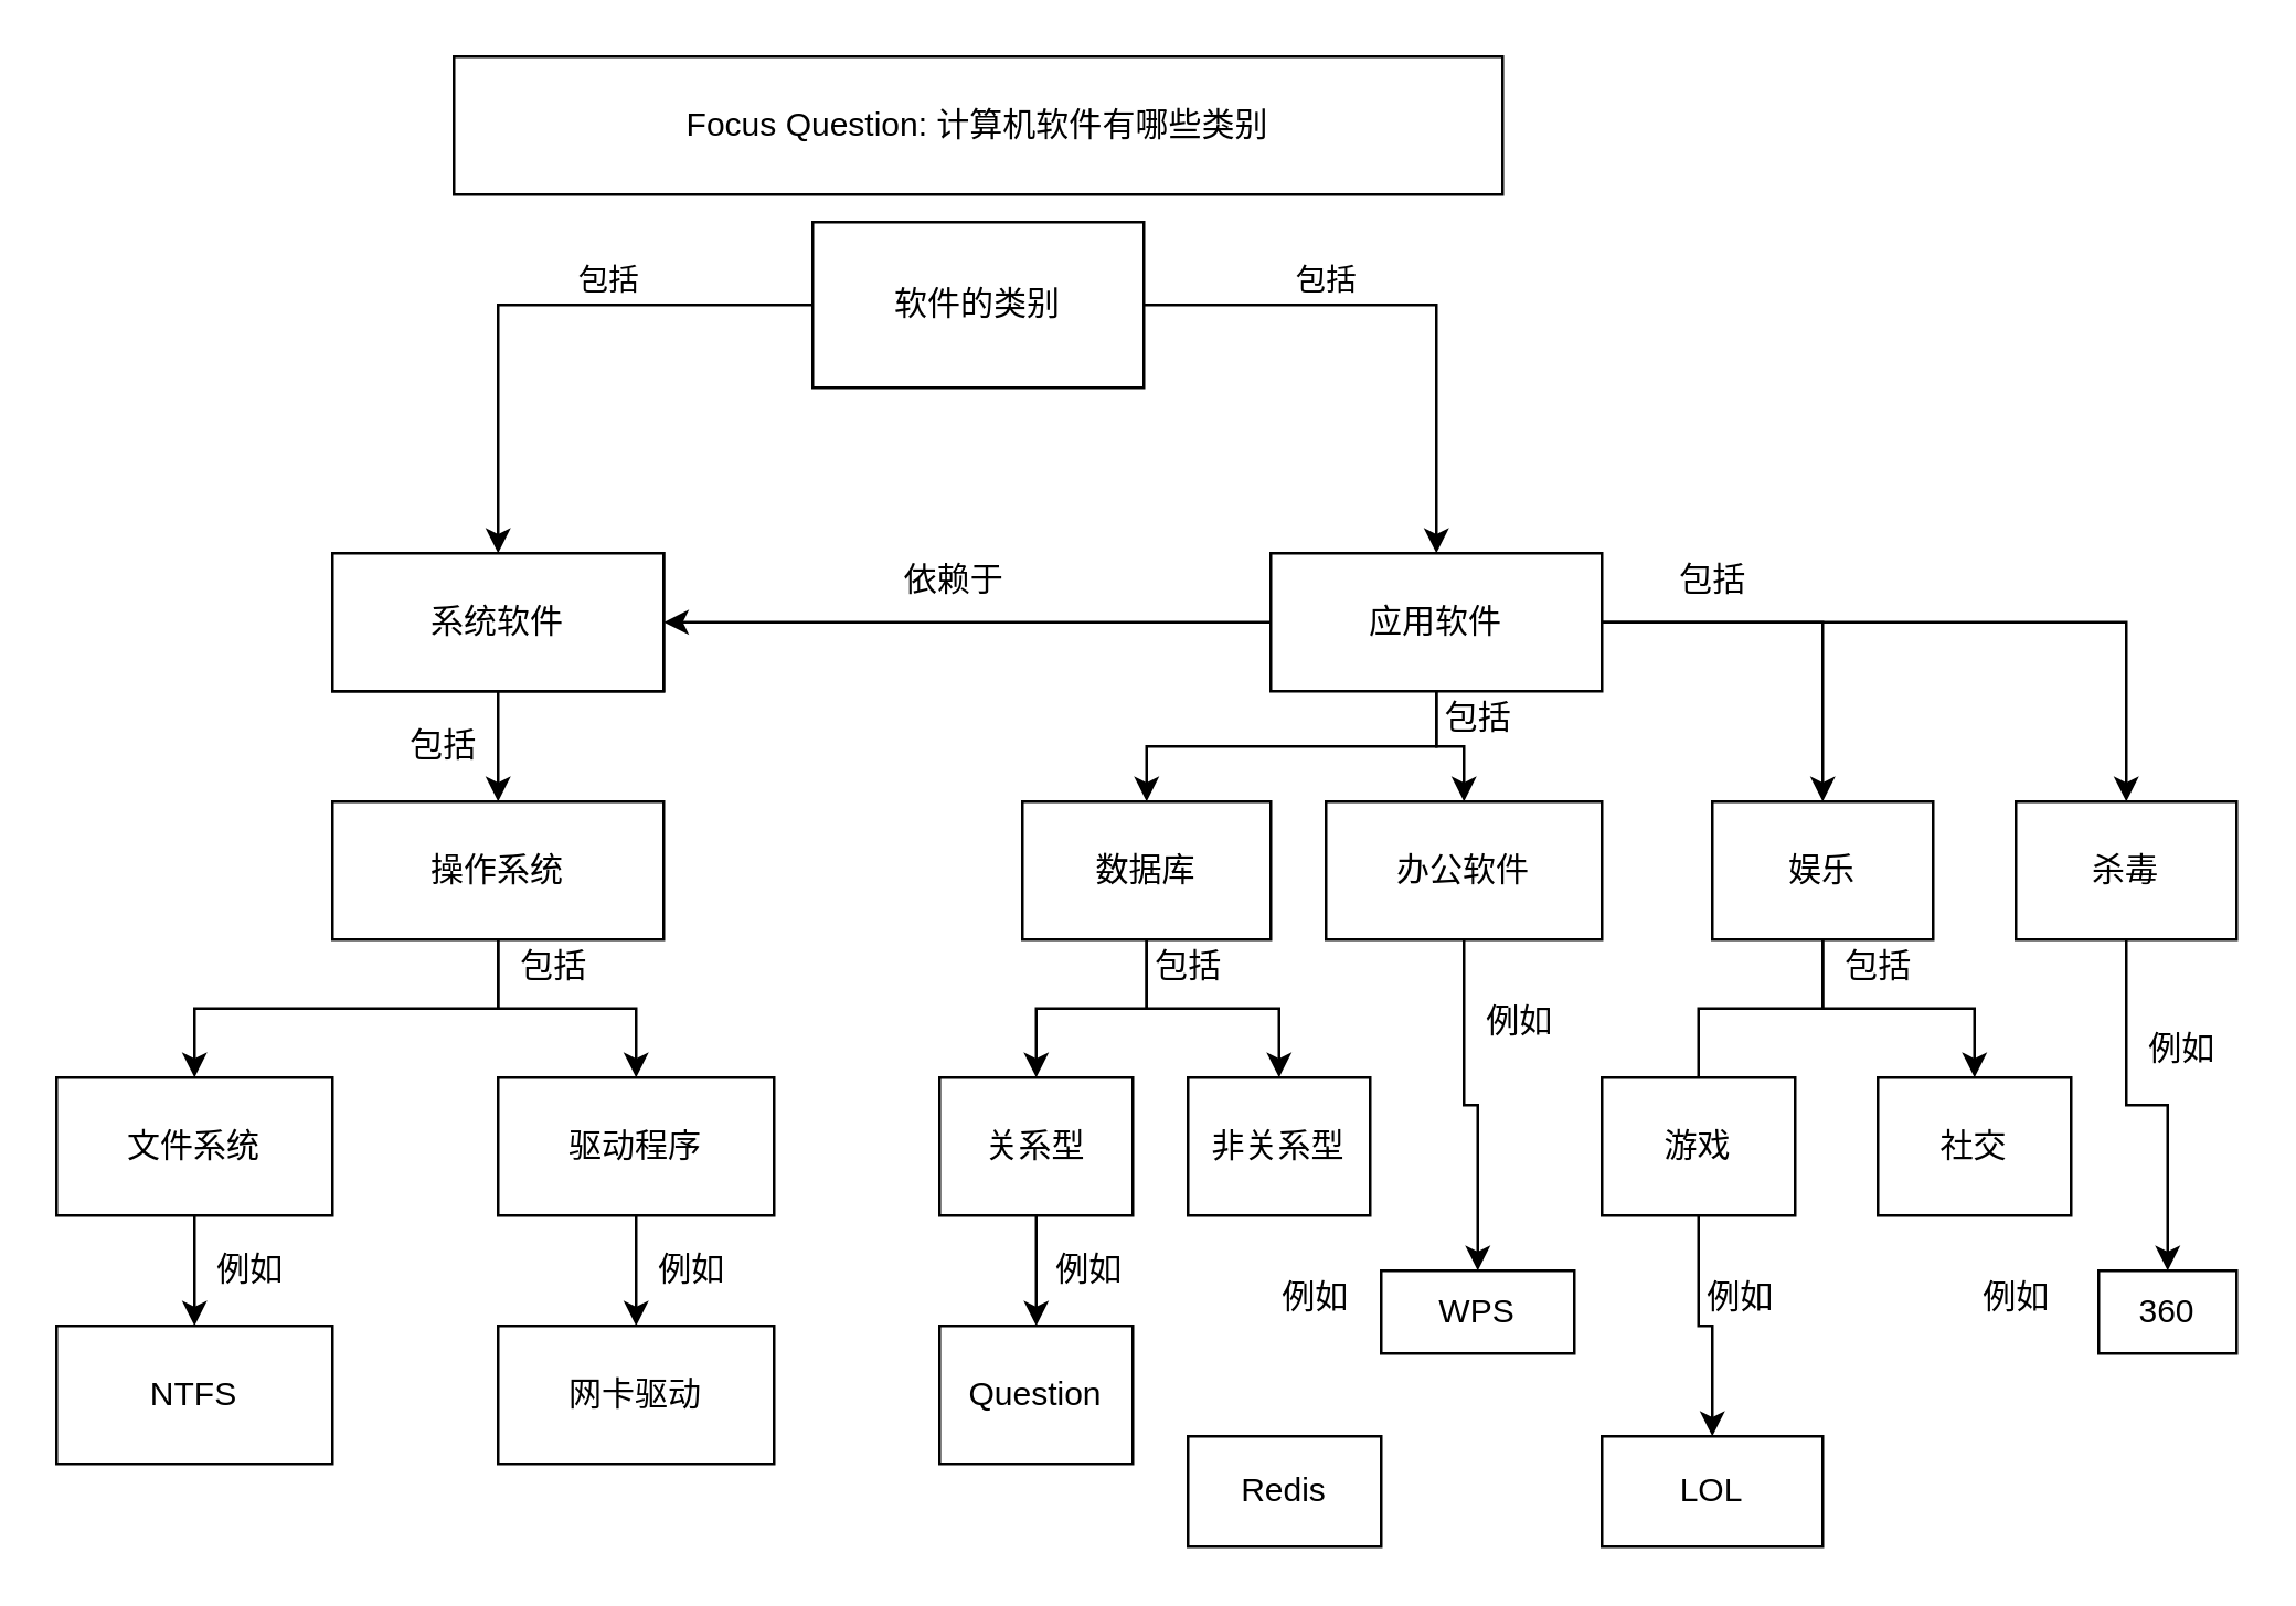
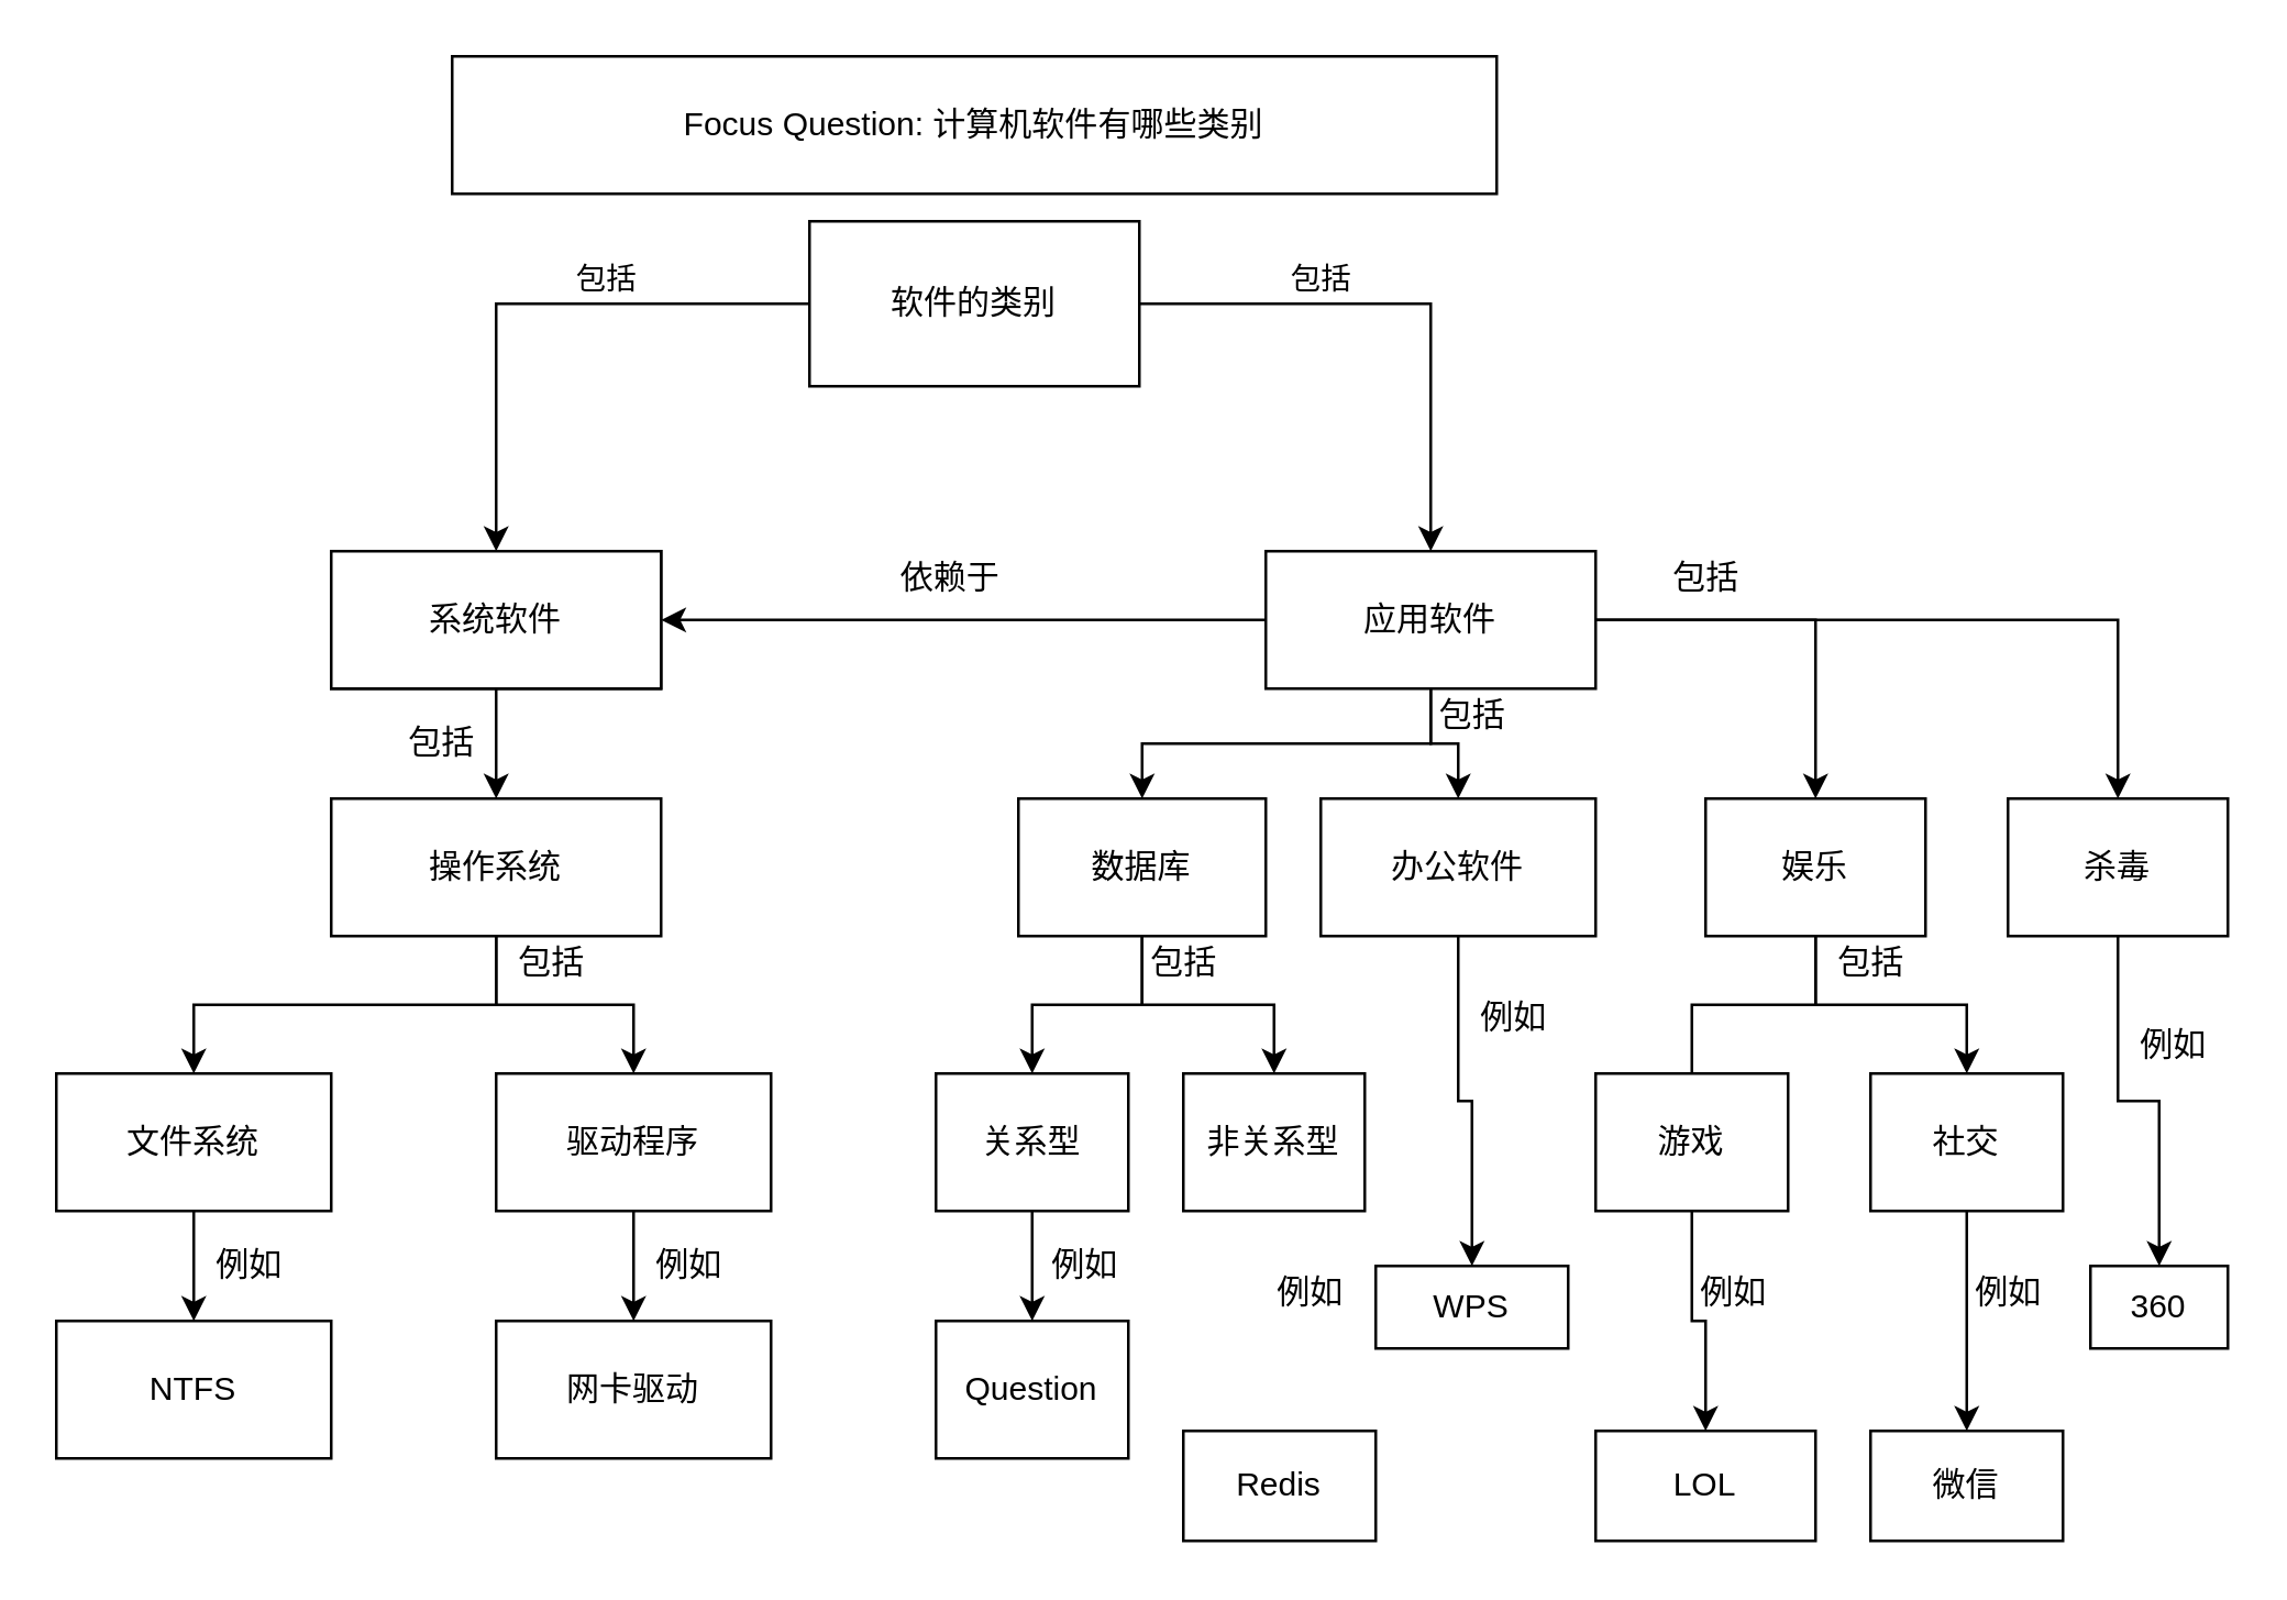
  <mxCell id="0" />
  <mxCell id="1" parent="0" />
  <mxCell id="2" value="Focus Question: 计算机软件有哪些类别" style="rounded=0;whiteSpace=wrap;html=1;" vertex="1" parent="1"><mxGeometry x="164" y="20" width="380" height="50" as="geometry" /></mxCell>
  <mxCell id="3" style="edgeStyle=orthogonalEdgeStyle;rounded=0;orthogonalLoop=1;jettySize=auto;html=1;" edge="1" parent="1" source="7" target="16"><mxGeometry relative="1" as="geometry" /></mxCell>
  <mxCell id="4" value="&lt;div&gt;包括&lt;/div&gt;" style="edgeLabel;html=1;align=center;verticalAlign=middle;resizable=0;points=[];" vertex="1" connectable="0" parent="3"><mxGeometry x="-0.265" y="-1" relative="1" as="geometry"><mxPoint y="-9" as="offset" /></mxGeometry></mxCell>
  <mxCell id="5" style="edgeStyle=orthogonalEdgeStyle;rounded=0;orthogonalLoop=1;jettySize=auto;html=1;exitX=1;exitY=0.5;exitDx=0;exitDy=0;" edge="1" parent="1" source="7" target="14"><mxGeometry relative="1" as="geometry" /></mxCell>
  <mxCell id="6" value="包括" style="edgeLabel;html=1;align=center;verticalAlign=middle;resizable=0;points=[];" vertex="1" connectable="0" parent="5"><mxGeometry x="-0.337" y="-5" relative="1" as="geometry"><mxPoint y="-15" as="offset" /></mxGeometry></mxCell>
  <mxCell id="7" value="软件的类别" style="rounded=0;whiteSpace=wrap;html=1;" vertex="1" parent="1"><mxGeometry x="294" y="80" width="120" height="60" as="geometry" /></mxCell>
  <mxCell id="8" value="系统软件" style="rounded=0;whiteSpace=wrap;html=1;" vertex="1" parent="1"><mxGeometry x="120" y="200" width="120" height="50" as="geometry" /></mxCell>
  <mxCell id="9" style="edgeStyle=orthogonalEdgeStyle;rounded=0;orthogonalLoop=1;jettySize=auto;html=1;exitX=0.5;exitY=1;exitDx=0;exitDy=0;entryX=0.5;entryY=0;entryDx=0;entryDy=0;" edge="1" parent="1" source="14" target="28"><mxGeometry relative="1" as="geometry" /></mxCell>
  <mxCell id="10" style="edgeStyle=orthogonalEdgeStyle;rounded=0;orthogonalLoop=1;jettySize=auto;html=1;entryX=0.5;entryY=0;entryDx=0;entryDy=0;" edge="1" parent="1" source="14" target="31"><mxGeometry relative="1" as="geometry" /></mxCell>
  <mxCell id="11" style="edgeStyle=orthogonalEdgeStyle;rounded=0;orthogonalLoop=1;jettySize=auto;html=1;entryX=0.5;entryY=0;entryDx=0;entryDy=0;" edge="1" parent="1" source="14" target="33"><mxGeometry relative="1" as="geometry" /></mxCell>
  <mxCell id="12" style="edgeStyle=orthogonalEdgeStyle;rounded=0;orthogonalLoop=1;jettySize=auto;html=1;" edge="1" parent="1" source="14" target="16"><mxGeometry relative="1" as="geometry" /></mxCell>
  <mxCell id="13" style="edgeStyle=orthogonalEdgeStyle;rounded=0;orthogonalLoop=1;jettySize=auto;html=1;" edge="1" parent="1" source="14" target="26"><mxGeometry relative="1" as="geometry" /></mxCell>
  <mxCell id="14" value="应用软件" style="rounded=0;whiteSpace=wrap;html=1;" vertex="1" parent="1"><mxGeometry x="460" y="200" width="120" height="50" as="geometry" /></mxCell>
  <mxCell id="15" style="edgeStyle=orthogonalEdgeStyle;rounded=0;orthogonalLoop=1;jettySize=auto;html=1;exitX=0.5;exitY=1;exitDx=0;exitDy=0;entryX=0.5;entryY=0;entryDx=0;entryDy=0;" edge="1" parent="1" source="16" target="19"><mxGeometry relative="1" as="geometry" /></mxCell>
  <mxCell id="16" value="系统软件" style="rounded=0;whiteSpace=wrap;html=1;" vertex="1" parent="1"><mxGeometry x="120" y="200" width="120" height="50" as="geometry" /></mxCell>
  <mxCell id="17" style="edgeStyle=orthogonalEdgeStyle;rounded=0;orthogonalLoop=1;jettySize=auto;html=1;exitX=0.5;exitY=1;exitDx=0;exitDy=0;entryX=0.5;entryY=0;entryDx=0;entryDy=0;" edge="1" parent="1" source="19" target="23"><mxGeometry relative="1" as="geometry" /></mxCell>
  <mxCell id="18" style="edgeStyle=orthogonalEdgeStyle;rounded=0;orthogonalLoop=1;jettySize=auto;html=1;entryX=0.5;entryY=0;entryDx=0;entryDy=0;" edge="1" parent="1" source="19" target="21"><mxGeometry relative="1" as="geometry" /></mxCell>
  <mxCell id="19" value="操作系统" style="rounded=0;whiteSpace=wrap;html=1;" vertex="1" parent="1"><mxGeometry x="120" y="290" width="120" height="50" as="geometry" /></mxCell>
  <mxCell id="20" style="edgeStyle=orthogonalEdgeStyle;rounded=0;orthogonalLoop=1;jettySize=auto;html=1;exitX=0.5;exitY=1;exitDx=0;exitDy=0;entryX=0.5;entryY=0;entryDx=0;entryDy=0;" edge="1" parent="1" source="21" target="43"><mxGeometry relative="1" as="geometry" /></mxCell>
  <mxCell id="21" value="文件系统" style="rounded=0;whiteSpace=wrap;html=1;" vertex="1" parent="1"><mxGeometry x="20" y="390" width="100" height="50" as="geometry" /></mxCell>
  <mxCell id="22" style="edgeStyle=orthogonalEdgeStyle;rounded=0;orthogonalLoop=1;jettySize=auto;html=1;exitX=0.5;exitY=1;exitDx=0;exitDy=0;" edge="1" parent="1" source="23" target="44"><mxGeometry relative="1" as="geometry" /></mxCell>
  <mxCell id="23" value="驱动程序" style="rounded=0;whiteSpace=wrap;html=1;" vertex="1" parent="1"><mxGeometry x="180" y="390" width="100" height="50" as="geometry" /></mxCell>
  <mxCell id="24" style="edgeStyle=orthogonalEdgeStyle;rounded=0;orthogonalLoop=1;jettySize=auto;html=1;exitX=0.5;exitY=1;exitDx=0;exitDy=0;entryX=0.5;entryY=0;entryDx=0;entryDy=0;" edge="1" parent="1" source="26" target="35"><mxGeometry relative="1" as="geometry" /></mxCell>
  <mxCell id="25" style="edgeStyle=orthogonalEdgeStyle;rounded=0;orthogonalLoop=1;jettySize=auto;html=1;entryX=0.5;entryY=0;entryDx=0;entryDy=0;" edge="1" parent="1" source="26" target="36"><mxGeometry relative="1" as="geometry" /></mxCell>
  <mxCell id="26" value="数据库" style="rounded=0;whiteSpace=wrap;html=1;" vertex="1" parent="1"><mxGeometry x="370" y="290" width="90" height="50" as="geometry" /></mxCell>
  <mxCell id="27" style="edgeStyle=orthogonalEdgeStyle;rounded=0;orthogonalLoop=1;jettySize=auto;html=1;" edge="1" parent="1" source="28" target="37"><mxGeometry relative="1" as="geometry" /></mxCell>
  <mxCell id="28" value="办公软件" style="rounded=0;whiteSpace=wrap;html=1;" vertex="1" parent="1"><mxGeometry x="480" y="290" width="100" height="50" as="geometry" /></mxCell>
  <mxCell id="29" style="edgeStyle=orthogonalEdgeStyle;rounded=0;orthogonalLoop=1;jettySize=auto;html=1;exitX=0.5;exitY=1;exitDx=0;exitDy=0;entryX=0.5;entryY=0;entryDx=0;entryDy=0;endArrow=none;" edge="1" parent="1" source="31" target="39"><mxGeometry relative="1" as="geometry" /></mxCell>
  <mxCell id="30" style="edgeStyle=orthogonalEdgeStyle;rounded=0;orthogonalLoop=1;jettySize=auto;html=1;entryX=0.5;entryY=0;entryDx=0;entryDy=0;" edge="1" parent="1" source="31" target="41"><mxGeometry relative="1" as="geometry" /></mxCell>
  <mxCell id="31" value="娱乐" style="rounded=0;whiteSpace=wrap;html=1;" vertex="1" parent="1"><mxGeometry x="620" y="290" width="80" height="50" as="geometry" /></mxCell>
  <mxCell id="32" style="edgeStyle=orthogonalEdgeStyle;rounded=0;orthogonalLoop=1;jettySize=auto;html=1;exitX=0.5;exitY=1;exitDx=0;exitDy=0;entryX=0.5;entryY=0;entryDx=0;entryDy=0;" edge="1" parent="1" source="33" target="42"><mxGeometry relative="1" as="geometry" /></mxCell>
  <mxCell id="33" value="杀毒" style="rounded=0;whiteSpace=wrap;html=1;" vertex="1" parent="1"><mxGeometry x="730" y="290" width="80" height="50" as="geometry" /></mxCell>
  <mxCell id="34" style="edgeStyle=orthogonalEdgeStyle;rounded=0;orthogonalLoop=1;jettySize=auto;html=1;exitX=0.5;exitY=1;exitDx=0;exitDy=0;entryX=0.5;entryY=0;entryDx=0;entryDy=0;" edge="1" parent="1" source="35" target="45"><mxGeometry relative="1" as="geometry" /></mxCell>
  <mxCell id="35" value="关系型" style="rounded=0;whiteSpace=wrap;html=1;" vertex="1" parent="1"><mxGeometry x="340" y="390" width="70" height="50" as="geometry" /></mxCell>
  <mxCell id="36" value="非关系型" style="rounded=0;whiteSpace=wrap;html=1;" vertex="1" parent="1"><mxGeometry x="430" y="390" width="66" height="50" as="geometry" /></mxCell>
  <mxCell id="37" value="WPS" style="rounded=0;whiteSpace=wrap;html=1;" vertex="1" parent="1"><mxGeometry x="500" y="460" width="70" height="30" as="geometry" /></mxCell>
  <mxCell id="38" style="edgeStyle=orthogonalEdgeStyle;rounded=0;orthogonalLoop=1;jettySize=auto;html=1;exitX=0.5;exitY=1;exitDx=0;exitDy=0;entryX=0.5;entryY=0;entryDx=0;entryDy=0;" edge="1" parent="1" source="39" target="47"><mxGeometry relative="1" as="geometry" /></mxCell>
  <mxCell id="39" value="游戏" style="rounded=0;whiteSpace=wrap;html=1;" vertex="1" parent="1"><mxGeometry x="580" y="390" width="70" height="50" as="geometry" /></mxCell>
+ <mxCell id="40" style="edgeStyle=orthogonalEdgeStyle;rounded=0;orthogonalLoop=1;jettySize=auto;html=1;entryX=0.5;entryY=0;entryDx=0;entryDy=0;" edge="1" parent="1" source="41" target="48"><mxGeometry relative="1" as="geometry" /></mxCell>
  <mxCell id="41" value="社交" style="rounded=0;whiteSpace=wrap;html=1;" vertex="1" parent="1"><mxGeometry x="680" y="390" width="70" height="50" as="geometry" /></mxCell>
  <mxCell id="42" value="360" style="rounded=0;whiteSpace=wrap;html=1;" vertex="1" parent="1"><mxGeometry x="760" y="460" width="50" height="30" as="geometry" /></mxCell>
  <mxCell id="43" value="NTFS" style="rounded=0;whiteSpace=wrap;html=1;" vertex="1" parent="1"><mxGeometry x="20" y="480" width="100" height="50" as="geometry" /></mxCell>
  <mxCell id="44" value="网卡驱动" style="rounded=0;whiteSpace=wrap;html=1;" vertex="1" parent="1"><mxGeometry x="180" y="480" width="100" height="50" as="geometry" /></mxCell>
  <mxCell id="45" value="Question" style="rounded=0;whiteSpace=wrap;html=1;" vertex="1" parent="1"><mxGeometry x="340" y="480" width="70" height="50" as="geometry" /></mxCell>
  <mxCell id="46" value="Redis" style="rounded=0;whiteSpace=wrap;html=1;" vertex="1" parent="1"><mxGeometry x="430" y="520" width="70" height="40" as="geometry" /></mxCell>
  <mxCell id="47" value="LOL" style="rounded=0;whiteSpace=wrap;html=1;" vertex="1" parent="1"><mxGeometry x="580" y="520" width="80" height="40" as="geometry" /></mxCell>
+ <mxCell id="48" value="微信" style="rounded=0;whiteSpace=wrap;html=1;" vertex="1" parent="1"><mxGeometry x="680" y="520" width="70" height="40" as="geometry" /></mxCell>
  <mxCell id="49" value="依赖于" style="text;html=1;align=center;verticalAlign=middle;resizable=0;points=[];autosize=1;" vertex="1" parent="1"><mxGeometry x="320" y="200" width="50" height="20" as="geometry" /></mxCell>
  <mxCell id="50" value="&lt;div&gt;包括&lt;/div&gt;" style="text;html=1;align=center;verticalAlign=middle;resizable=0;points=[];autosize=1;" vertex="1" parent="1"><mxGeometry x="140" y="260" width="40" height="20" as="geometry" /></mxCell>
  <mxCell id="51" value="包括" style="text;html=1;align=center;verticalAlign=middle;resizable=0;points=[];autosize=1;" vertex="1" parent="1"><mxGeometry x="600" y="200" width="40" height="20" as="geometry" /></mxCell>
  <mxCell id="52" value="包括" style="text;html=1;align=center;verticalAlign=middle;resizable=0;points=[];autosize=1;" vertex="1" parent="1"><mxGeometry x="515" y="250" width="40" height="20" as="geometry" /></mxCell>
  <mxCell id="53" value="包括" style="text;html=1;align=center;verticalAlign=middle;resizable=0;points=[];autosize=1;" vertex="1" parent="1"><mxGeometry x="180" y="340" width="40" height="20" as="geometry" /></mxCell>
  <mxCell id="54" value="包括" style="text;html=1;align=center;verticalAlign=middle;resizable=0;points=[];autosize=1;" vertex="1" parent="1"><mxGeometry x="410" y="340" width="40" height="20" as="geometry" /></mxCell>
  <mxCell id="55" value="包括" style="text;html=1;align=center;verticalAlign=middle;resizable=0;points=[];autosize=1;" vertex="1" parent="1"><mxGeometry x="660" y="340" width="40" height="20" as="geometry" /></mxCell>
  <mxCell id="56" value="例如" style="text;html=1;align=center;verticalAlign=middle;resizable=0;points=[];autosize=1;" vertex="1" parent="1"><mxGeometry x="70" y="450" width="40" height="20" as="geometry" /></mxCell>
  <mxCell id="57" value="例如" style="text;html=1;align=center;verticalAlign=middle;resizable=0;points=[];autosize=1;" vertex="1" parent="1"><mxGeometry x="230" y="450" width="40" height="20" as="geometry" /></mxCell>
  <mxCell id="58" value="例如" style="text;html=1;align=center;verticalAlign=middle;resizable=0;points=[];autosize=1;" vertex="1" parent="1"><mxGeometry x="374" y="450" width="40" height="20" as="geometry" /></mxCell>
  <mxCell id="59" value="例如" style="text;html=1;align=center;verticalAlign=middle;resizable=0;points=[];autosize=1;" vertex="1" parent="1"><mxGeometry x="456" y="460" width="40" height="20" as="geometry" /></mxCell>
  <mxCell id="60" value="例如" style="text;html=1;align=center;verticalAlign=middle;resizable=0;points=[];autosize=1;" vertex="1" parent="1"><mxGeometry x="530" y="360" width="40" height="20" as="geometry" /></mxCell>
  <mxCell id="61" value="&lt;div&gt;例如&lt;/div&gt;" style="text;html=1;align=center;verticalAlign=middle;resizable=0;points=[];autosize=1;" vertex="1" parent="1"><mxGeometry x="610" y="460" width="40" height="20" as="geometry" /></mxCell>
  <mxCell id="62" value="例如" style="text;html=1;align=center;verticalAlign=middle;resizable=0;points=[];autosize=1;" vertex="1" parent="1"><mxGeometry x="710" y="460" width="40" height="20" as="geometry" /></mxCell>
  <mxCell id="63" value="例如" style="text;html=1;align=center;verticalAlign=middle;resizable=0;points=[];autosize=1;" vertex="1" parent="1"><mxGeometry x="770" y="370" width="40" height="20" as="geometry" /></mxCell>
